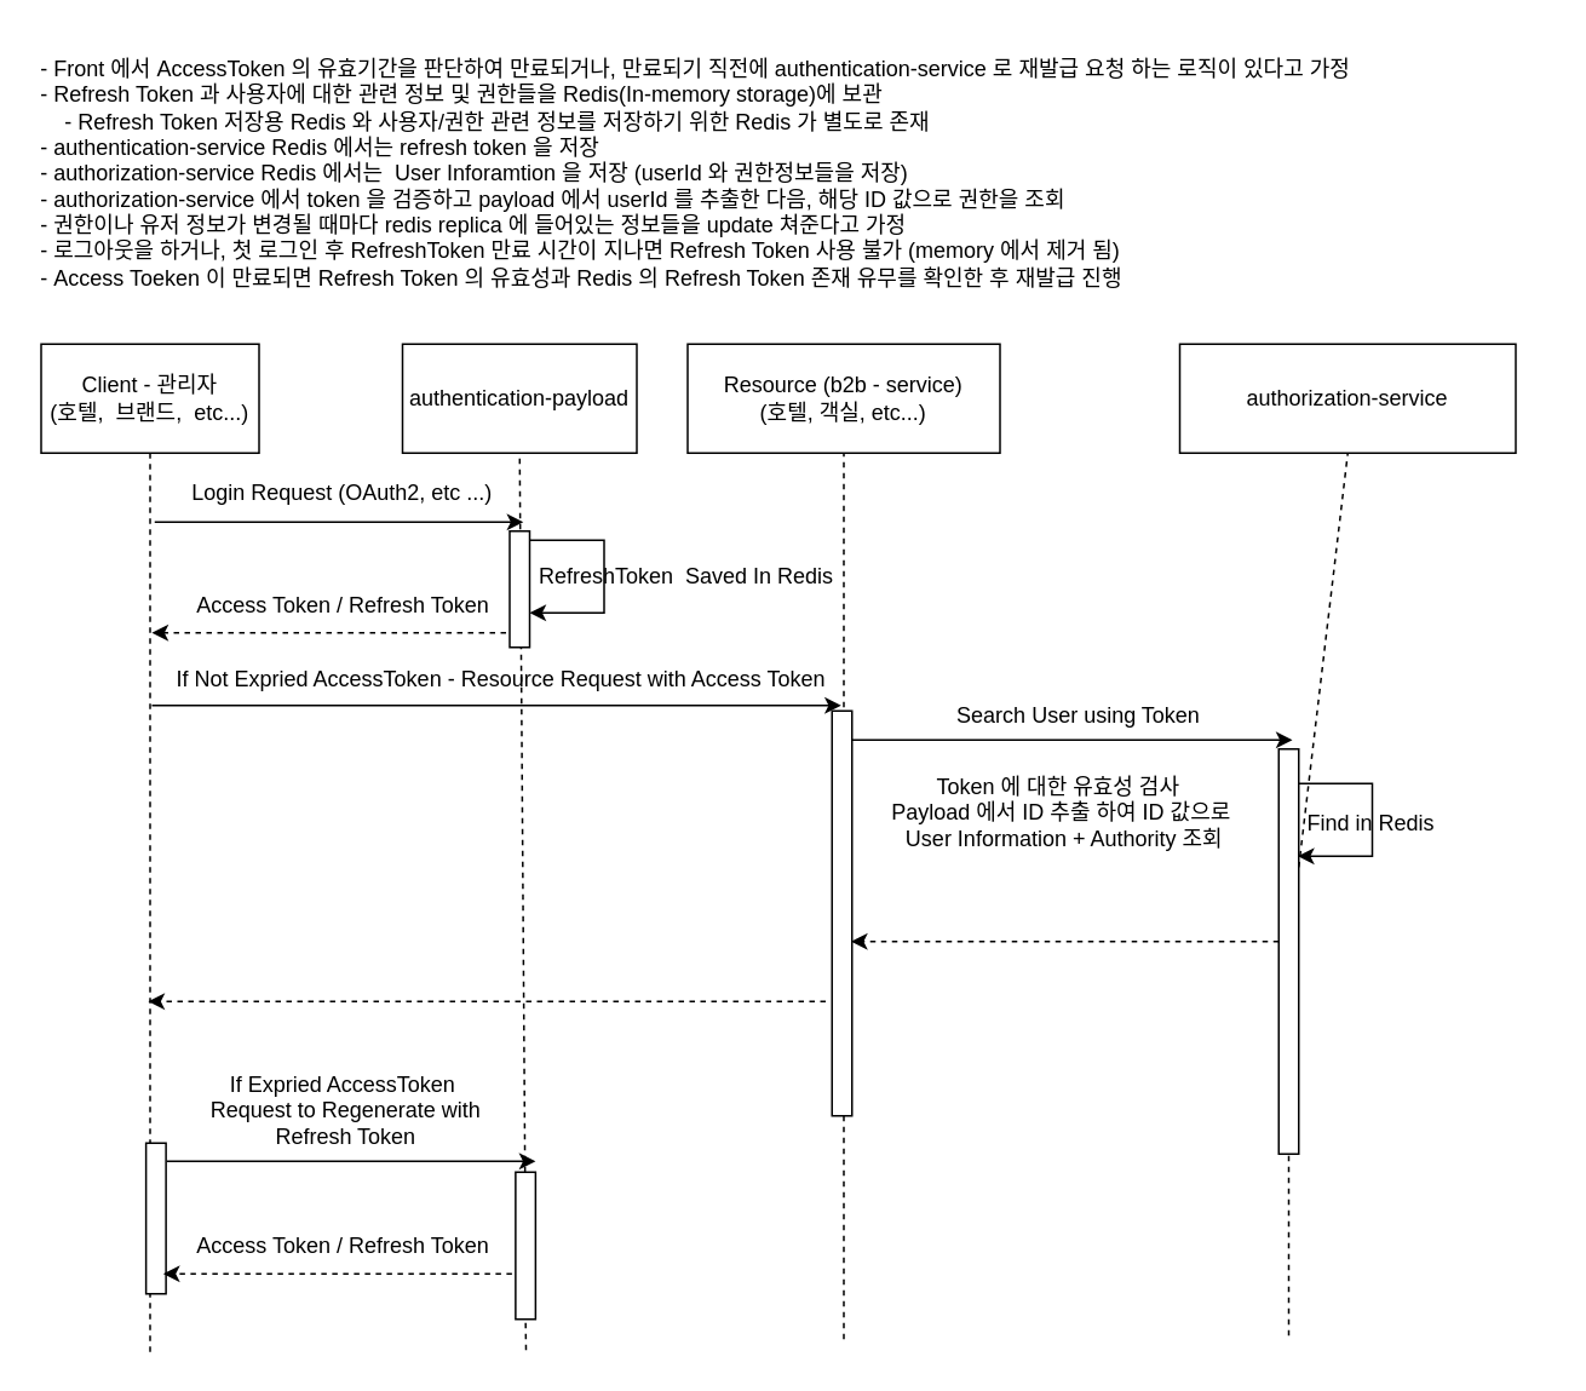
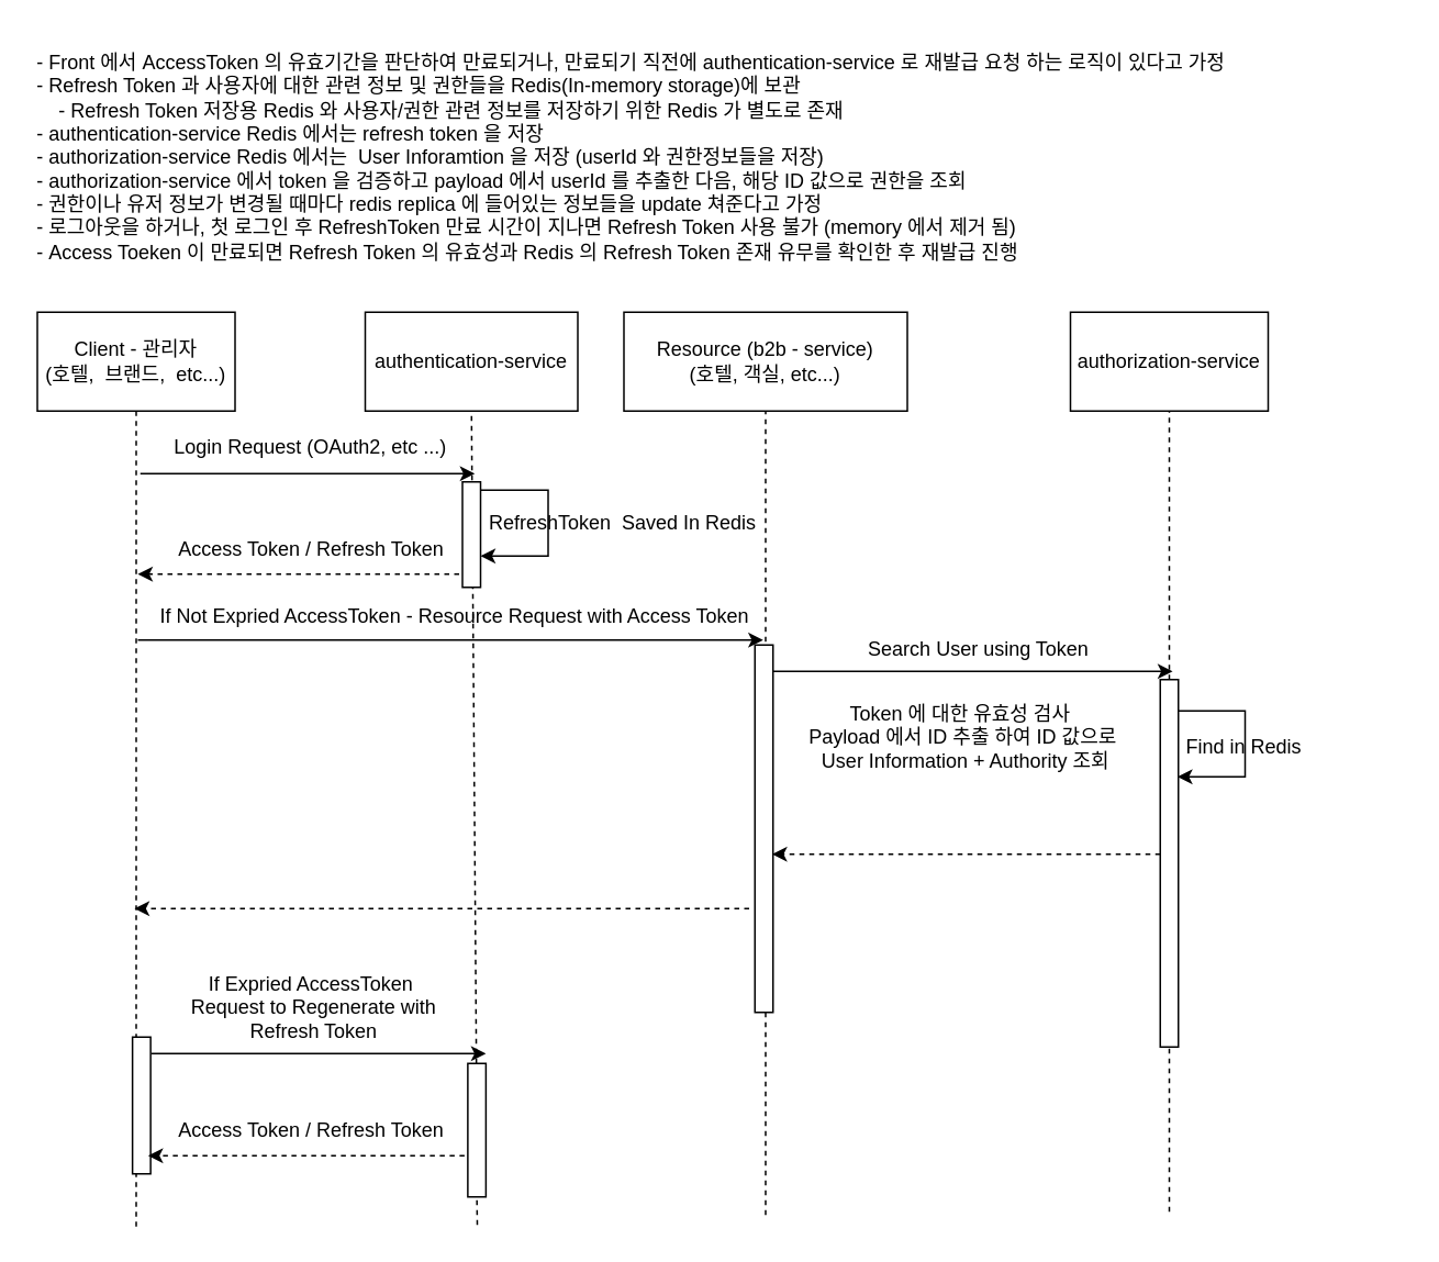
  <mxCell id="0" />
  <mxCell id="1" parent="0" />
- <mxCell id="2" value="authentication-payload" style="rounded=0;whiteSpace=wrap;html=1;" parent="1" vertex="1"><mxGeometry x="221" y="189" width="129" height="60" as="geometry" /></mxCell>
- <mxCell id="3" value="authorization-service" style="rounded=0;whiteSpace=wrap;html=1;labelBackgroundColor=default;" parent="1" vertex="1"><mxGeometry x="649" y="189" width="185" height="60" as="geometry" /></mxCell>
+ <mxCell id="2" value="authentication-service" style="rounded=0;whiteSpace=wrap;html=1;" parent="1" vertex="1"><mxGeometry x="221" y="189" width="129" height="60" as="geometry" /></mxCell>
+ <mxCell id="3" value="authorization-service" style="rounded=0;whiteSpace=wrap;html=1;labelBackgroundColor=default;" parent="1" vertex="1"><mxGeometry x="649" y="189" width="120" height="60" as="geometry" /></mxCell>
  <mxCell id="4" value="Client - 관리자&lt;br&gt;(호텔,&amp;nbsp; 브랜드,&amp;nbsp; etc...)" style="rounded=0;whiteSpace=wrap;html=1;" parent="1" vertex="1"><mxGeometry x="22" y="189" width="120" height="60" as="geometry" /></mxCell>
  <mxCell id="5" value="Resource (b2b - service)&lt;br&gt;(호텔, 객실, etc...)" style="rounded=0;whiteSpace=wrap;html=1;" parent="1" vertex="1"><mxGeometry x="378" y="189" width="172" height="60" as="geometry" /></mxCell>
  <mxCell id="6" value="" style="endArrow=none;dashed=1;html=1;rounded=0;entryX=0.5;entryY=1;entryDx=0;entryDy=0;" parent="1" target="4" edge="1"><mxGeometry width="50" height="50" relative="1" as="geometry"><mxPoint x="82" y="744" as="sourcePoint" /><mxPoint x="72" y="336" as="targetPoint" /></mxGeometry></mxCell>
  <mxCell id="7" value="" style="endArrow=none;dashed=1;html=1;rounded=0;entryX=0.5;entryY=1;entryDx=0;entryDy=0;startArrow=none;" parent="1" source="23" target="2" edge="1"><mxGeometry width="50" height="50" relative="1" as="geometry"><mxPoint x="286" y="740" as="sourcePoint" /><mxPoint x="285" y="258" as="targetPoint" /></mxGeometry></mxCell>
  <mxCell id="8" value="" style="endArrow=none;dashed=1;html=1;rounded=0;entryX=0.5;entryY=1;entryDx=0;entryDy=0;" parent="1" target="5" edge="1"><mxGeometry width="50" height="50" relative="1" as="geometry"><mxPoint x="464" y="737" as="sourcePoint" /><mxPoint x="378" y="470" as="targetPoint" /></mxGeometry></mxCell>
  <mxCell id="9" value="" style="endArrow=none;dashed=1;html=1;rounded=0;entryX=0.5;entryY=1;entryDx=0;entryDy=0;startArrow=none;" parent="1" source="30" target="3" edge="1"><mxGeometry width="50" height="50" relative="1" as="geometry"><mxPoint x="709" y="735" as="sourcePoint" /><mxPoint x="428" y="470" as="targetPoint" /></mxGeometry></mxCell>
  <mxCell id="10" value="" style="endArrow=classic;html=1;rounded=0;" parent="1" edge="1"><mxGeometry width="50" height="50" relative="1" as="geometry"><mxPoint x="84.5" y="287" as="sourcePoint" /><mxPoint x="287.5" y="287" as="targetPoint" /></mxGeometry></mxCell>
  <mxCell id="11" value="Login Request (OAuth2, etc ...)" style="text;html=1;strokeColor=none;fillColor=none;align=center;verticalAlign=middle;whiteSpace=wrap;rounded=0;" parent="1" vertex="1"><mxGeometry x="99" y="260" width="178" height="21" as="geometry" /></mxCell>
  <mxCell id="12" value="" style="rounded=0;whiteSpace=wrap;html=1;" parent="1" vertex="1"><mxGeometry x="280" y="292" width="11" height="64" as="geometry" /></mxCell>
  <mxCell id="13" value="Access Token / Refresh Token" style="text;html=1;strokeColor=none;fillColor=none;align=center;verticalAlign=middle;whiteSpace=wrap;rounded=0;" parent="1" vertex="1"><mxGeometry x="102.5" y="322" width="171" height="21" as="geometry" /></mxCell>
  <mxCell id="14" value="" style="endArrow=classic;html=1;rounded=0;" parent="1" edge="1"><mxGeometry width="50" height="50" relative="1" as="geometry"><mxPoint x="83" y="388" as="sourcePoint" /><mxPoint x="462.5" y="388" as="targetPoint" /></mxGeometry></mxCell>
  <mxCell id="15" value="If Not Expried AccessToken - Resource Request with Access Token" style="text;html=1;strokeColor=none;fillColor=none;align=center;verticalAlign=middle;whiteSpace=wrap;rounded=0;" parent="1" vertex="1"><mxGeometry x="92.5" y="365" width="365" height="18" as="geometry" /></mxCell>
  <mxCell id="16" value="" style="rounded=0;whiteSpace=wrap;html=1;" parent="1" vertex="1"><mxGeometry x="457.5" y="391" width="11" height="223" as="geometry" /></mxCell>
  <mxCell id="17" value="" style="endArrow=classic;html=1;rounded=0;dashed=1;" parent="1" edge="1"><mxGeometry width="50" height="50" relative="1" as="geometry"><mxPoint x="278" y="348" as="sourcePoint" /><mxPoint x="83" y="348" as="targetPoint" /></mxGeometry></mxCell>
  <mxCell id="18" value="- Front 에서 AccessToken 의 유효기간을 판단하여 만료되거나, 만료되기 직전에 authentication-service 로 재발급 요청 하는 로직이 있다고 가정&lt;br&gt;- Refresh Token 과 사용자에 대한 관련 정보 및 권한들을 Redis(In-memory storage)에 보관&lt;br&gt;&amp;nbsp; &amp;nbsp; - Refresh Token 저장용 Redis 와 사용자/권한 관련 정보를 저장하기 위한 Redis 가 별도로 존재&lt;br&gt;- authentication-service Redis 에서는 refresh token 을 저장&lt;br&gt;- authorization-service Redis 에서는&amp;nbsp; User Inforamtion 을 저장 (userId 와 권한정보들을 저장)&lt;br&gt;- authorization-service 에서 token 을 검증하고 payload 에서 userId 를 추출한 다음, 해당 ID 값으로 권한을 조회&lt;br&gt;- 권한이나 유저 정보가 변경될 때마다 redis replica 에 들어있는 정보들을 update 쳐준다고 가정&lt;br&gt;- 로그아웃을 하거나, 첫 로그인 후 RefreshToken 만료 시간이 지나면 Refresh Token 사용 불가 (memory 에서 제거 됨)&lt;br&gt;- Access Toeken 이 만료되면 Refresh Token 의 유효성과 Redis 의 Refresh Token 존재 유무를 확인한 후 재발급 진행" style="text;html=1;strokeColor=none;fillColor=none;align=left;verticalAlign=middle;whiteSpace=wrap;rounded=0;" parent="1" vertex="1"><mxGeometry x="20" y="20" width="782.5" height="149" as="geometry" /></mxCell>
  <mxCell id="19" value="" style="endArrow=classic;html=1;rounded=0;dashed=1;" parent="1" edge="1"><mxGeometry width="50" height="50" relative="1" as="geometry"><mxPoint x="454" y="551" as="sourcePoint" /><mxPoint x="81" y="551" as="targetPoint" /></mxGeometry></mxCell>
  <mxCell id="20" value="" style="rounded=0;whiteSpace=wrap;html=1;" parent="1" vertex="1"><mxGeometry x="79.75" y="629" width="11" height="83" as="geometry" /></mxCell>
  <mxCell id="21" value="" style="endArrow=classic;html=1;rounded=0;" parent="1" edge="1"><mxGeometry width="50" height="50" relative="1" as="geometry"><mxPoint x="91.25" y="639" as="sourcePoint" /><mxPoint x="294.25" y="639" as="targetPoint" /></mxGeometry></mxCell>
  <mxCell id="22" value="If Expried AccessToken&amp;nbsp;&lt;br&gt;Request to Regenerate with Refresh Token" style="text;html=1;strokeColor=none;fillColor=none;align=center;verticalAlign=middle;whiteSpace=wrap;rounded=0;" parent="1" vertex="1"><mxGeometry x="92.5" y="602" width="193.5" height="18" as="geometry" /></mxCell>
  <mxCell id="23" value="" style="rounded=0;whiteSpace=wrap;html=1;" parent="1" vertex="1"><mxGeometry x="283.25" y="645" width="11" height="81" as="geometry" /></mxCell>
  <mxCell id="24" value="" style="endArrow=none;dashed=1;html=1;rounded=0;entryX=0.5;entryY=1;entryDx=0;entryDy=0;" parent="1" target="23" edge="1"><mxGeometry width="50" height="50" relative="1" as="geometry"><mxPoint x="289" y="743" as="sourcePoint" /><mxPoint x="285.5" y="249" as="targetPoint" /></mxGeometry></mxCell>
  <mxCell id="25" value="" style="endArrow=classic;html=1;rounded=0;dashed=1;" parent="1" edge="1"><mxGeometry width="50" height="50" relative="1" as="geometry"><mxPoint x="281.25" y="701" as="sourcePoint" /><mxPoint x="89.25" y="701" as="targetPoint" /></mxGeometry></mxCell>
  <mxCell id="26" value="Access Token / Refresh Token" style="text;html=1;strokeColor=none;fillColor=none;align=center;verticalAlign=middle;whiteSpace=wrap;rounded=0;" parent="1" vertex="1"><mxGeometry x="102.75" y="675" width="171" height="21" as="geometry" /></mxCell>
  <mxCell id="27" value="" style="endArrow=classic;html=1;rounded=0;" parent="1" edge="1"><mxGeometry width="50" height="50" relative="1" as="geometry"><mxPoint x="468.5" y="407" as="sourcePoint" /><mxPoint x="711" y="407" as="targetPoint" /></mxGeometry></mxCell>
  <mxCell id="28" value="" style="endArrow=classic;html=1;rounded=0;exitX=1;exitY=0.078;exitDx=0;exitDy=0;exitPerimeter=0;" parent="1" source="12" edge="1"><mxGeometry width="50" height="50" relative="1" as="geometry"><mxPoint x="296" y="297" as="sourcePoint" /><mxPoint x="291" y="337" as="targetPoint" /><Array as="points"><mxPoint x="332" y="297" /><mxPoint x="332" y="337" /></Array></mxGeometry></mxCell>
  <mxCell id="29" value="RefreshToken&amp;nbsp; Saved In Redis" style="text;html=1;strokeColor=none;fillColor=none;align=center;verticalAlign=middle;whiteSpace=wrap;rounded=0;" parent="1" vertex="1"><mxGeometry x="277" y="306" width="201" height="21" as="geometry" /></mxCell>
  <mxCell id="30" value="" style="rounded=0;whiteSpace=wrap;html=1;" parent="1" vertex="1"><mxGeometry x="703.5" y="412" width="11" height="223" as="geometry" /></mxCell>
  <mxCell id="31" value="" style="endArrow=none;dashed=1;html=1;rounded=0;entryX=0.5;entryY=1;entryDx=0;entryDy=0;" parent="1" target="30" edge="1"><mxGeometry width="50" height="50" relative="1" as="geometry"><mxPoint x="709" y="735" as="sourcePoint" /><mxPoint x="709" y="249" as="targetPoint" /></mxGeometry></mxCell>
  <mxCell id="32" value="Search User using Token" style="text;html=1;strokeColor=none;fillColor=none;align=center;verticalAlign=middle;whiteSpace=wrap;rounded=0;" parent="1" vertex="1"><mxGeometry x="497" y="385" width="192.5" height="18" as="geometry" /></mxCell>
  <mxCell id="33" value="" style="endArrow=classic;html=1;rounded=0;dashed=1;" parent="1" edge="1"><mxGeometry width="50" height="50" relative="1" as="geometry"><mxPoint x="703.5" y="518" as="sourcePoint" /><mxPoint x="468" y="518" as="targetPoint" /></mxGeometry></mxCell>
  <mxCell id="34" value="" style="endArrow=classic;html=1;rounded=0;exitX=1;exitY=0.078;exitDx=0;exitDy=0;exitPerimeter=0;" parent="1" edge="1"><mxGeometry width="50" height="50" relative="1" as="geometry"><mxPoint x="714" y="431.002" as="sourcePoint" /><mxPoint x="714" y="471.01" as="targetPoint" /><Array as="points"><mxPoint x="755" y="431.01" /><mxPoint x="755" y="471.01" /></Array></mxGeometry></mxCell>
  <mxCell id="35" value="Token 에 대한 유효성 검사&amp;nbsp;&lt;br&gt;Payload 에서 ID 추출 하여 ID 값으로&lt;br&gt;&amp;nbsp;User Information + Authority 조회" style="text;html=1;strokeColor=none;fillColor=none;align=center;verticalAlign=middle;whiteSpace=wrap;rounded=0;" parent="1" vertex="1"><mxGeometry x="441.13" y="432.5" width="286" height="29" as="geometry" /></mxCell>
  <mxCell id="36" value="Find in Redis" style="text;html=1;strokeColor=none;fillColor=none;align=center;verticalAlign=middle;whiteSpace=wrap;rounded=0;" parent="1" vertex="1"><mxGeometry x="658" y="443.5" width="192.5" height="18" as="geometry" /></mxCell>
